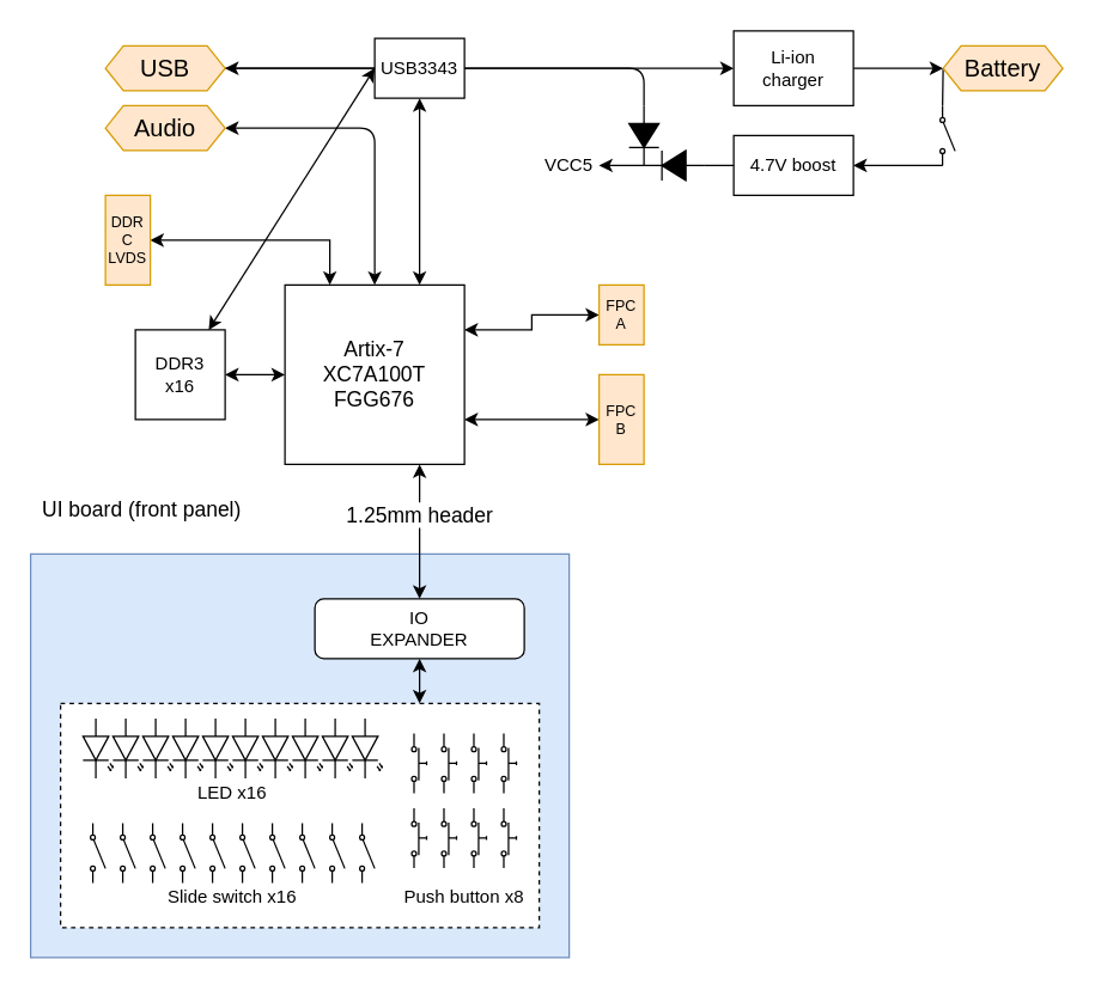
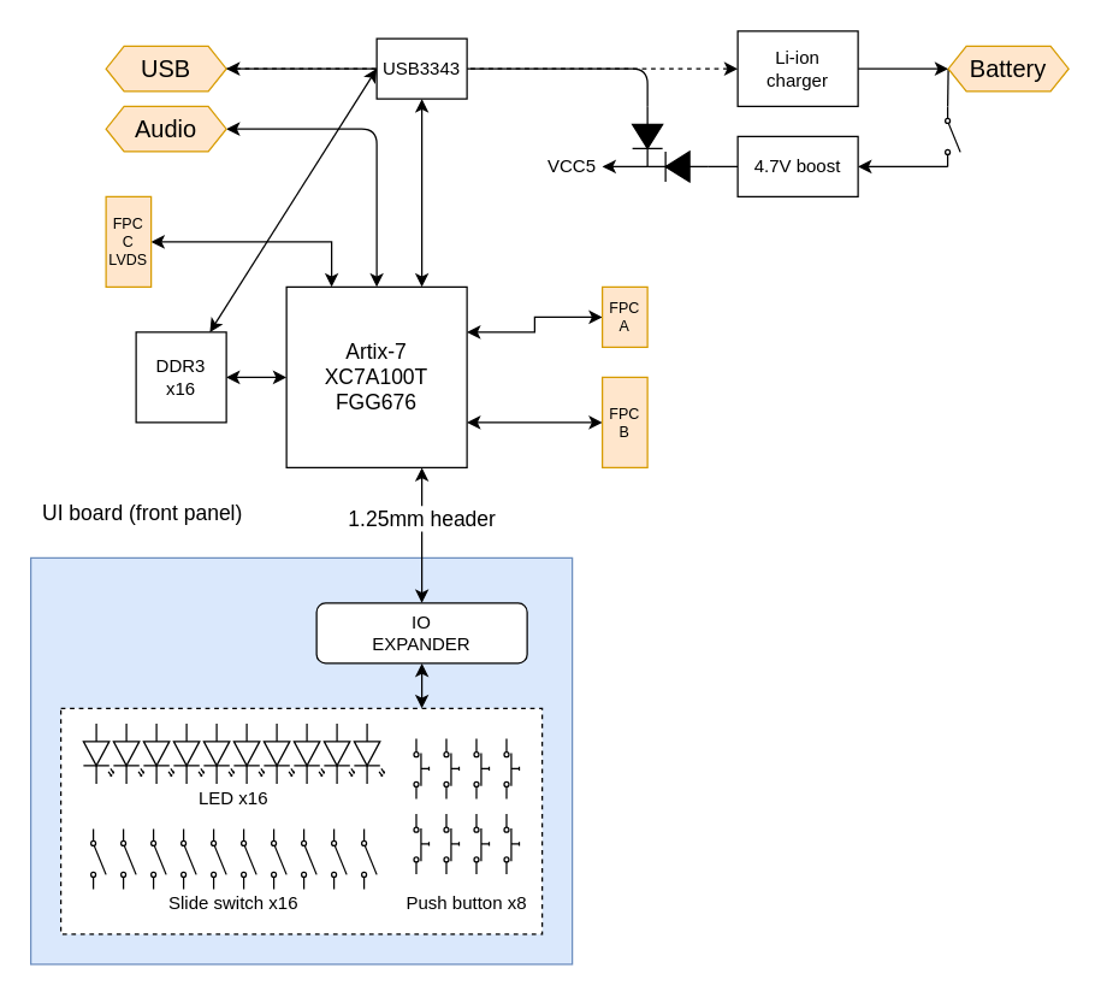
  <mxCell id="0" />
  <mxCell id="1" parent="0" />
  <mxCell id="2" style="edgeStyle=orthogonalEdgeStyle;rounded=0;orthogonalLoop=1;jettySize=auto;html=1;exitX=0;exitY=0.5;exitDx=0;exitDy=0;entryX=1;entryY=0.5;entryDx=0;entryDy=0;startArrow=classic;startFill=1;fontSize=10;" parent="1" source="8" target="9" edge="1"><mxGeometry relative="1" as="geometry" /></mxCell>
  <mxCell id="3" style="edgeStyle=orthogonalEdgeStyle;rounded=0;orthogonalLoop=1;jettySize=auto;html=1;exitX=1;exitY=0.25;exitDx=0;exitDy=0;entryX=0;entryY=0.5;entryDx=0;entryDy=0;startArrow=classic;startFill=1;fontSize=10;" parent="1" source="8" target="10" edge="1"><mxGeometry relative="1" as="geometry" /></mxCell>
  <mxCell id="4" style="edgeStyle=orthogonalEdgeStyle;rounded=0;orthogonalLoop=1;jettySize=auto;html=1;exitX=1;exitY=0.75;exitDx=0;exitDy=0;entryX=0;entryY=0.5;entryDx=0;entryDy=0;startArrow=classic;startFill=1;fontSize=10;" parent="1" source="8" target="11" edge="1"><mxGeometry relative="1" as="geometry" /></mxCell>
  <mxCell id="5" style="edgeStyle=orthogonalEdgeStyle;rounded=0;orthogonalLoop=1;jettySize=auto;html=1;exitX=0.25;exitY=0;exitDx=0;exitDy=0;entryX=1;entryY=0.5;entryDx=0;entryDy=0;startArrow=classic;startFill=1;fontSize=10;" parent="1" source="8" target="12" edge="1"><mxGeometry relative="1" as="geometry"><Array as="points"><mxPoint x="220" y="160" /></Array></mxGeometry></mxCell>
  <mxCell id="6" style="edgeStyle=elbowEdgeStyle;rounded=1;orthogonalLoop=1;jettySize=auto;elbow=vertical;html=1;exitX=0.5;exitY=0;exitDx=0;exitDy=0;entryX=1;entryY=0.5;entryDx=0;entryDy=0;startArrow=classic;startFill=1;fontSize=12;" parent="1" source="8" target="54" edge="1"><mxGeometry relative="1" as="geometry"><Array as="points"><mxPoint x="200" y="85" /><mxPoint x="240" y="45" /></Array></mxGeometry></mxCell>
  <mxCell id="7" style="edgeStyle=elbowEdgeStyle;rounded=1;orthogonalLoop=1;jettySize=auto;elbow=vertical;html=1;exitX=0.75;exitY=0;exitDx=0;exitDy=0;entryX=0.5;entryY=1;entryDx=0;entryDy=0;startArrow=classic;startFill=1;fontSize=12;" parent="1" source="8" target="59" edge="1"><mxGeometry relative="1" as="geometry" /></mxCell>
  <mxCell id="8" value="Artix-7&lt;br style=&quot;font-size: 14px;&quot;&gt;XC7A100T&lt;br style=&quot;font-size: 14px;&quot;&gt;FGG676" style="rounded=0;whiteSpace=wrap;html=1;fontSize=14;" parent="1" vertex="1"><mxGeometry x="190" y="190" width="120" height="120" as="geometry" /></mxCell>
  <mxCell id="9" value="DDR3&lt;br style=&quot;font-size: 12px;&quot;&gt;x16" style="rounded=0;whiteSpace=wrap;html=1;fontSize=12;" parent="1" vertex="1"><mxGeometry x="90" y="220" width="60" height="60" as="geometry" /></mxCell>
  <mxCell id="10" value="FPC&lt;br&gt;A" style="rounded=0;whiteSpace=wrap;html=1;fontSize=10;align=center;fillColor=#ffe6cc;strokeColor=#d79b00;" parent="1" vertex="1"><mxGeometry x="400" y="190" width="30" height="40" as="geometry" /></mxCell>
  <mxCell id="11" value="FPC&lt;br&gt;B" style="rounded=0;whiteSpace=wrap;html=1;fontSize=10;align=center;fillColor=#ffe6cc;strokeColor=#d79b00;" parent="1" vertex="1"><mxGeometry x="400" y="250" width="30" height="60" as="geometry" /></mxCell>
- <mxCell id="12" value="DDR&lt;br&gt;C&lt;br&gt;LVDS" style="rounded=0;whiteSpace=wrap;html=1;fontSize=10;align=center;fillColor=#ffe6cc;strokeColor=#d79b00;" parent="1" vertex="1"><mxGeometry x="70" y="130" width="30" height="60" as="geometry" /></mxCell>
+ <mxCell id="12" value="FPC&lt;br&gt;C&lt;br&gt;LVDS" style="rounded=0;whiteSpace=wrap;html=1;fontSize=10;align=center;fillColor=#ffe6cc;strokeColor=#d79b00;" parent="1" vertex="1"><mxGeometry x="70" y="130" width="30" height="60" as="geometry" /></mxCell>
  <mxCell id="13" value="" style="rounded=0;whiteSpace=wrap;html=1;fontSize=10;align=center;fillColor=#dae8fc;strokeColor=#6c8ebf;" parent="1" vertex="1"><mxGeometry x="20" y="370" width="360" height="270" as="geometry" /></mxCell>
  <mxCell id="14" value="IO&lt;br&gt;EXPANDER" style="whiteSpace=wrap;html=1;fontSize=12;rounded=1;" parent="1" vertex="1"><mxGeometry x="210" y="400" width="140" height="40" as="geometry" /></mxCell>
  <mxCell id="15" value="UI board (front panel)" style="text;html=1;strokeColor=none;fillColor=none;align=left;verticalAlign=middle;whiteSpace=wrap;rounded=0;fontSize=14;spacingLeft=6;" parent="1" vertex="1"><mxGeometry x="20" y="325" width="160" height="30" as="geometry" /></mxCell>
  <mxCell id="16" value="" style="rounded=0;whiteSpace=wrap;html=1;fontSize=10;align=center;dashed=1;" parent="1" vertex="1"><mxGeometry x="40" y="470" width="320" height="150" as="geometry" /></mxCell>
  <mxCell id="17" style="edgeStyle=elbowEdgeStyle;rounded=1;orthogonalLoop=1;jettySize=auto;elbow=vertical;html=1;exitX=0.5;exitY=1;exitDx=0;exitDy=0;entryX=0.75;entryY=0;entryDx=0;entryDy=0;startArrow=classic;startFill=1;fontSize=14;" parent="1" source="14" target="16" edge="1"><mxGeometry relative="1" as="geometry" /></mxCell>
  <mxCell id="18" value="" style="group" parent="1" vertex="1" connectable="0"><mxGeometry x="274.71" y="540" width="70" height="40" as="geometry" /></mxCell>
  <mxCell id="19" value="" style="pointerEvents=1;verticalLabelPosition=bottom;shadow=0;dashed=0;align=center;html=1;verticalAlign=top;shape=mxgraph.electrical.electro-mechanical.push_switch_no;fontSize=10;direction=south;" parent="18" vertex="1"><mxGeometry width="10" height="40" as="geometry" /></mxCell>
  <mxCell id="20" value="" style="pointerEvents=1;verticalLabelPosition=bottom;shadow=0;dashed=0;align=center;html=1;verticalAlign=top;shape=mxgraph.electrical.electro-mechanical.push_switch_no;fontSize=10;direction=south;" parent="18" vertex="1"><mxGeometry x="20" width="10" height="40" as="geometry" /></mxCell>
  <mxCell id="21" value="" style="pointerEvents=1;verticalLabelPosition=bottom;shadow=0;dashed=0;align=center;html=1;verticalAlign=top;shape=mxgraph.electrical.electro-mechanical.push_switch_no;fontSize=10;direction=south;" parent="18" vertex="1"><mxGeometry x="40" width="10" height="40" as="geometry" /></mxCell>
  <mxCell id="22" value="" style="pointerEvents=1;verticalLabelPosition=bottom;shadow=0;dashed=0;align=center;html=1;verticalAlign=top;shape=mxgraph.electrical.electro-mechanical.push_switch_no;fontSize=10;direction=south;" parent="18" vertex="1"><mxGeometry x="60" width="10" height="40" as="geometry" /></mxCell>
  <mxCell id="23" value="" style="group" parent="1" vertex="1" connectable="0"><mxGeometry x="60" y="550" width="190" height="40" as="geometry" /></mxCell>
  <mxCell id="24" value="" style="pointerEvents=1;verticalLabelPosition=bottom;shadow=0;dashed=0;align=center;html=1;verticalAlign=top;shape=mxgraph.electrical.electro-mechanical.simple_switch;fontSize=10;direction=south;" parent="23" vertex="1"><mxGeometry width="10" height="40" as="geometry" /></mxCell>
  <mxCell id="25" value="" style="pointerEvents=1;verticalLabelPosition=bottom;shadow=0;dashed=0;align=center;html=1;verticalAlign=top;shape=mxgraph.electrical.electro-mechanical.simple_switch;fontSize=10;direction=south;" parent="23" vertex="1"><mxGeometry x="20" width="10" height="40" as="geometry" /></mxCell>
  <mxCell id="26" value="" style="pointerEvents=1;verticalLabelPosition=bottom;shadow=0;dashed=0;align=center;html=1;verticalAlign=top;shape=mxgraph.electrical.electro-mechanical.simple_switch;fontSize=10;direction=south;" parent="23" vertex="1"><mxGeometry x="40" width="10" height="40" as="geometry" /></mxCell>
  <mxCell id="27" value="" style="pointerEvents=1;verticalLabelPosition=bottom;shadow=0;dashed=0;align=center;html=1;verticalAlign=top;shape=mxgraph.electrical.electro-mechanical.simple_switch;fontSize=10;direction=south;" parent="23" vertex="1"><mxGeometry x="60" width="10" height="40" as="geometry" /></mxCell>
  <mxCell id="28" value="" style="pointerEvents=1;verticalLabelPosition=bottom;shadow=0;dashed=0;align=center;html=1;verticalAlign=top;shape=mxgraph.electrical.electro-mechanical.simple_switch;fontSize=10;direction=south;" parent="23" vertex="1"><mxGeometry x="80" width="10" height="40" as="geometry" /></mxCell>
  <mxCell id="29" value="" style="pointerEvents=1;verticalLabelPosition=bottom;shadow=0;dashed=0;align=center;html=1;verticalAlign=top;shape=mxgraph.electrical.electro-mechanical.simple_switch;fontSize=10;direction=south;" parent="23" vertex="1"><mxGeometry x="100" width="10" height="40" as="geometry" /></mxCell>
  <mxCell id="30" value="" style="pointerEvents=1;verticalLabelPosition=bottom;shadow=0;dashed=0;align=center;html=1;verticalAlign=top;shape=mxgraph.electrical.electro-mechanical.simple_switch;fontSize=10;direction=south;" parent="23" vertex="1"><mxGeometry x="120" width="10" height="40" as="geometry" /></mxCell>
  <mxCell id="31" value="" style="pointerEvents=1;verticalLabelPosition=bottom;shadow=0;dashed=0;align=center;html=1;verticalAlign=top;shape=mxgraph.electrical.electro-mechanical.simple_switch;fontSize=10;direction=south;" parent="23" vertex="1"><mxGeometry x="140" width="10" height="40" as="geometry" /></mxCell>
  <mxCell id="32" value="" style="pointerEvents=1;verticalLabelPosition=bottom;shadow=0;dashed=0;align=center;html=1;verticalAlign=top;shape=mxgraph.electrical.electro-mechanical.simple_switch;fontSize=10;direction=south;" parent="23" vertex="1"><mxGeometry x="160" width="10" height="40" as="geometry" /></mxCell>
  <mxCell id="33" value="" style="pointerEvents=1;verticalLabelPosition=bottom;shadow=0;dashed=0;align=center;html=1;verticalAlign=top;shape=mxgraph.electrical.electro-mechanical.simple_switch;fontSize=10;direction=south;" parent="23" vertex="1"><mxGeometry x="180" width="10" height="40" as="geometry" /></mxCell>
  <mxCell id="34" value="" style="verticalLabelPosition=bottom;shadow=0;dashed=0;align=center;html=1;verticalAlign=top;shape=mxgraph.electrical.opto_electronics.led_2;pointerEvents=1;fontSize=10;direction=south;" parent="1" vertex="1"><mxGeometry x="55" y="480" width="20" height="40" as="geometry" /></mxCell>
  <mxCell id="35" value="" style="verticalLabelPosition=bottom;shadow=0;dashed=0;align=center;html=1;verticalAlign=top;shape=mxgraph.electrical.opto_electronics.led_2;pointerEvents=1;fontSize=10;direction=south;" parent="1" vertex="1"><mxGeometry x="75" y="480" width="20" height="40" as="geometry" /></mxCell>
  <mxCell id="36" value="" style="verticalLabelPosition=bottom;shadow=0;dashed=0;align=center;html=1;verticalAlign=top;shape=mxgraph.electrical.opto_electronics.led_2;pointerEvents=1;fontSize=10;direction=south;" parent="1" vertex="1"><mxGeometry x="95" y="480" width="20" height="40" as="geometry" /></mxCell>
  <mxCell id="37" value="" style="verticalLabelPosition=bottom;shadow=0;dashed=0;align=center;html=1;verticalAlign=top;shape=mxgraph.electrical.opto_electronics.led_2;pointerEvents=1;fontSize=10;direction=south;" parent="1" vertex="1"><mxGeometry x="115" y="480" width="20" height="40" as="geometry" /></mxCell>
  <mxCell id="38" value="" style="verticalLabelPosition=bottom;shadow=0;dashed=0;align=center;html=1;verticalAlign=top;shape=mxgraph.electrical.opto_electronics.led_2;pointerEvents=1;fontSize=10;direction=south;" parent="1" vertex="1"><mxGeometry x="135" y="480" width="20" height="40" as="geometry" /></mxCell>
  <mxCell id="39" value="" style="verticalLabelPosition=bottom;shadow=0;dashed=0;align=center;html=1;verticalAlign=top;shape=mxgraph.electrical.opto_electronics.led_2;pointerEvents=1;fontSize=10;direction=south;" parent="1" vertex="1"><mxGeometry x="155" y="480" width="20" height="40" as="geometry" /></mxCell>
  <mxCell id="40" value="" style="verticalLabelPosition=bottom;shadow=0;dashed=0;align=center;html=1;verticalAlign=top;shape=mxgraph.electrical.opto_electronics.led_2;pointerEvents=1;fontSize=10;direction=south;" parent="1" vertex="1"><mxGeometry x="175" y="480" width="20" height="40" as="geometry" /></mxCell>
  <mxCell id="41" value="" style="verticalLabelPosition=bottom;shadow=0;dashed=0;align=center;html=1;verticalAlign=top;shape=mxgraph.electrical.opto_electronics.led_2;pointerEvents=1;fontSize=10;direction=south;" parent="1" vertex="1"><mxGeometry x="195" y="480" width="20" height="40" as="geometry" /></mxCell>
  <mxCell id="42" value="" style="verticalLabelPosition=bottom;shadow=0;dashed=0;align=center;html=1;verticalAlign=top;shape=mxgraph.electrical.opto_electronics.led_2;pointerEvents=1;fontSize=10;direction=south;" parent="1" vertex="1"><mxGeometry x="215" y="480" width="20" height="40" as="geometry" /></mxCell>
  <mxCell id="43" value="" style="verticalLabelPosition=bottom;shadow=0;dashed=0;align=center;html=1;verticalAlign=top;shape=mxgraph.electrical.opto_electronics.led_2;pointerEvents=1;fontSize=10;direction=south;" parent="1" vertex="1"><mxGeometry x="235" y="480" width="20" height="40" as="geometry" /></mxCell>
  <mxCell id="44" value="LED x16" style="text;html=1;strokeColor=none;fillColor=none;align=center;verticalAlign=middle;whiteSpace=wrap;rounded=0;dashed=1;fontSize=12;" parent="1" vertex="1"><mxGeometry x="50" y="520" width="210" height="20" as="geometry" /></mxCell>
  <mxCell id="45" value="Slide switch x16" style="text;html=1;strokeColor=none;fillColor=none;align=center;verticalAlign=middle;whiteSpace=wrap;rounded=0;dashed=1;fontSize=12;" parent="1" vertex="1"><mxGeometry x="50" y="590" width="210" height="20" as="geometry" /></mxCell>
  <mxCell id="46" value="Push button x8" style="text;html=1;strokeColor=none;fillColor=none;align=center;verticalAlign=middle;whiteSpace=wrap;rounded=0;dashed=1;fontSize=12;" parent="1" vertex="1"><mxGeometry x="260" y="590" width="100" height="20" as="geometry" /></mxCell>
  <mxCell id="47" style="edgeStyle=elbowEdgeStyle;rounded=1;orthogonalLoop=1;jettySize=auto;html=1;exitX=0.75;exitY=1;exitDx=0;exitDy=0;entryX=0.5;entryY=0;entryDx=0;entryDy=0;startArrow=classic;startFill=1;fontSize=10;elbow=vertical;" parent="1" source="8" target="14" edge="1"><mxGeometry relative="1" as="geometry"><Array as="points"><mxPoint x="270" y="340" /><mxPoint x="270" y="330" /></Array></mxGeometry></mxCell>
  <mxCell id="48" value="1.25mm header" style="text;html=1;align=center;verticalAlign=middle;resizable=0;points=[];labelBackgroundColor=#ffffff;fontSize=14;" parent="47" vertex="1" connectable="0"><mxGeometry x="-0.25" y="11" relative="1" as="geometry"><mxPoint x="-11.29" y="-0.34" as="offset" /></mxGeometry></mxCell>
  <mxCell id="49" value="" style="group" parent="1" vertex="1" connectable="0"><mxGeometry x="274.71" y="490" width="70" height="40" as="geometry" /></mxCell>
  <mxCell id="50" value="" style="pointerEvents=1;verticalLabelPosition=bottom;shadow=0;dashed=0;align=center;html=1;verticalAlign=top;shape=mxgraph.electrical.electro-mechanical.push_switch_no;fontSize=10;direction=south;" parent="49" vertex="1"><mxGeometry width="10" height="40" as="geometry" /></mxCell>
  <mxCell id="51" value="" style="pointerEvents=1;verticalLabelPosition=bottom;shadow=0;dashed=0;align=center;html=1;verticalAlign=top;shape=mxgraph.electrical.electro-mechanical.push_switch_no;fontSize=10;direction=south;" parent="49" vertex="1"><mxGeometry x="20" width="10" height="40" as="geometry" /></mxCell>
  <mxCell id="52" value="" style="pointerEvents=1;verticalLabelPosition=bottom;shadow=0;dashed=0;align=center;html=1;verticalAlign=top;shape=mxgraph.electrical.electro-mechanical.push_switch_no;fontSize=10;direction=south;" parent="49" vertex="1"><mxGeometry x="40" width="10" height="40" as="geometry" /></mxCell>
  <mxCell id="53" value="" style="pointerEvents=1;verticalLabelPosition=bottom;shadow=0;dashed=0;align=center;html=1;verticalAlign=top;shape=mxgraph.electrical.electro-mechanical.push_switch_no;fontSize=10;direction=south;" parent="49" vertex="1"><mxGeometry x="60" width="10" height="40" as="geometry" /></mxCell>
  <mxCell id="54" value="Audio" style="shape=hexagon;perimeter=hexagonPerimeter2;whiteSpace=wrap;html=1;fontSize=16;size=0.15;fillColor=#ffe6cc;strokeColor=#d79b00;" parent="1" vertex="1"><mxGeometry x="70" y="70" width="80" height="30" as="geometry" /></mxCell>
- <mxCell id="55" style="rounded=1;orthogonalLoop=1;jettySize=auto;elbow=vertical;html=1;exitX=1;exitY=0.5;exitDx=0;exitDy=0;entryX=0;entryY=0.5;entryDx=0;entryDy=0;startArrow=classic;startFill=1;fontSize=12;" parent="1" source="57" target="61" edge="1"><mxGeometry relative="1" as="geometry" /></mxCell>
+ <mxCell id="55" style="rounded=1;orthogonalLoop=1;jettySize=auto;elbow=vertical;html=1;exitX=1;exitY=0.5;exitDx=0;exitDy=0;entryX=0;entryY=0.5;entryDx=0;entryDy=0;startArrow=classic;startFill=1;fontSize=12;dashed=1;" parent="1" source="57" target="61" edge="1"><mxGeometry relative="1" as="geometry" /></mxCell>
  <mxCell id="56" style="edgeStyle=elbowEdgeStyle;rounded=1;orthogonalLoop=1;jettySize=auto;elbow=vertical;html=1;exitX=1;exitY=0.5;exitDx=0;exitDy=0;entryX=0;entryY=0.5;entryDx=0;entryDy=0;entryPerimeter=0;startArrow=none;startFill=0;fontSize=12;endArrow=none;endFill=0;" parent="1" source="57" target="66" edge="1"><mxGeometry relative="1" as="geometry"><Array as="points"><mxPoint x="400" y="45" /></Array></mxGeometry></mxCell>
  <mxCell id="57" value="USB" style="shape=hexagon;perimeter=hexagonPerimeter2;whiteSpace=wrap;html=1;fontSize=16;size=0.15;fillColor=#ffe6cc;strokeColor=#d79b00;" parent="1" vertex="1"><mxGeometry x="70" y="30" width="80" height="30" as="geometry" /></mxCell>
  <mxCell id="58" style="rounded=1;orthogonalLoop=1;jettySize=auto;elbow=vertical;html=1;exitX=0;exitY=0.5;exitDx=0;exitDy=0;startArrow=classic;startFill=1;fontSize=12;" parent="1" source="59" target="9" edge="1"><mxGeometry relative="1" as="geometry" /></mxCell>
  <mxCell id="59" value="USB3343" style="rounded=0;whiteSpace=wrap;html=1;fontSize=12;align=center;" parent="1" vertex="1"><mxGeometry x="250" y="25" width="60" height="40" as="geometry" /></mxCell>
  <mxCell id="60" style="edgeStyle=none;rounded=1;orthogonalLoop=1;jettySize=auto;html=1;exitX=1;exitY=0.5;exitDx=0;exitDy=0;entryX=0;entryY=0.5;entryDx=0;entryDy=0;startArrow=none;startFill=0;fontSize=12;" parent="1" source="61" target="63" edge="1"><mxGeometry relative="1" as="geometry" /></mxCell>
  <mxCell id="61" value="Li-ion&lt;br&gt;charger" style="rounded=0;whiteSpace=wrap;html=1;fontSize=12;align=center;" parent="1" vertex="1"><mxGeometry x="490" y="20" width="80" height="50" as="geometry" /></mxCell>
  <mxCell id="62" style="rounded=1;orthogonalLoop=1;jettySize=auto;elbow=vertical;html=1;exitX=0;exitY=0.5;exitDx=0;exitDy=0;entryX=0;entryY=0.84;entryDx=0;entryDy=0;entryPerimeter=0;startArrow=none;startFill=0;endArrow=none;endFill=0;fontSize=12;" parent="1" source="63" target="71" edge="1"><mxGeometry relative="1" as="geometry" /></mxCell>
  <mxCell id="63" value="Battery" style="shape=hexagon;perimeter=hexagonPerimeter2;whiteSpace=wrap;html=1;fontSize=16;size=0.15;fillColor=#ffe6cc;strokeColor=#d79b00;" parent="1" vertex="1"><mxGeometry x="630" y="30" width="80" height="30" as="geometry" /></mxCell>
  <mxCell id="64" style="edgeStyle=elbowEdgeStyle;rounded=1;orthogonalLoop=1;jettySize=auto;elbow=vertical;html=1;exitX=0;exitY=0.5;exitDx=0;exitDy=0;entryX=0;entryY=0.5;entryDx=0;entryDy=0;entryPerimeter=0;startArrow=none;startFill=0;endArrow=none;endFill=0;fontSize=12;" parent="1" source="65" target="68" edge="1"><mxGeometry relative="1" as="geometry"><Array as="points"><mxPoint x="480" y="110" /><mxPoint x="470" y="60" /></Array></mxGeometry></mxCell>
  <mxCell id="65" value="4.7V boost" style="rounded=0;whiteSpace=wrap;html=1;fontSize=12;align=center;" parent="1" vertex="1"><mxGeometry x="490" y="90" width="80" height="40" as="geometry" /></mxCell>
  <mxCell id="66" value="" style="pointerEvents=1;fillColor=#000000;verticalLabelPosition=bottom;shadow=0;dashed=0;align=center;html=1;verticalAlign=top;shape=mxgraph.electrical.diodes.diode;fontSize=12;direction=south;" parent="1" vertex="1"><mxGeometry x="420" y="70" width="20" height="40" as="geometry" /></mxCell>
  <mxCell id="67" style="edgeStyle=elbowEdgeStyle;rounded=1;orthogonalLoop=1;jettySize=auto;elbow=vertical;html=1;exitX=1;exitY=0.5;exitDx=0;exitDy=0;exitPerimeter=0;entryX=1;entryY=0.5;entryDx=0;entryDy=0;startArrow=none;startFill=0;fontSize=12;" parent="1" source="68" target="69" edge="1"><mxGeometry relative="1" as="geometry" /></mxCell>
  <mxCell id="68" value="" style="pointerEvents=1;fillColor=#000000;verticalLabelPosition=bottom;shadow=0;dashed=0;align=center;html=1;verticalAlign=top;shape=mxgraph.electrical.diodes.diode;fontSize=12;direction=west;" parent="1" vertex="1"><mxGeometry x="430" y="100" width="40" height="20" as="geometry" /></mxCell>
  <mxCell id="69" value="VCC5" style="text;html=1;strokeColor=none;fillColor=none;align=center;verticalAlign=middle;whiteSpace=wrap;rounded=0;fontSize=12;" parent="1" vertex="1"><mxGeometry x="360" y="100" width="40" height="20" as="geometry" /></mxCell>
  <mxCell id="70" style="edgeStyle=elbowEdgeStyle;rounded=1;orthogonalLoop=1;jettySize=auto;elbow=vertical;html=1;exitX=1;exitY=0.84;exitDx=0;exitDy=0;exitPerimeter=0;entryX=1;entryY=0.5;entryDx=0;entryDy=0;startArrow=none;startFill=0;endArrow=classic;endFill=1;fontSize=12;" parent="1" source="71" target="65" edge="1"><mxGeometry relative="1" as="geometry" /></mxCell>
  <mxCell id="71" value="" style="pointerEvents=1;verticalLabelPosition=bottom;shadow=0;dashed=0;align=center;html=1;verticalAlign=top;shape=mxgraph.electrical.electro-mechanical.simple_switch;fontSize=10;direction=south;" parent="1" vertex="1"><mxGeometry x="628" y="70" width="10" height="40" as="geometry" /></mxCell>
